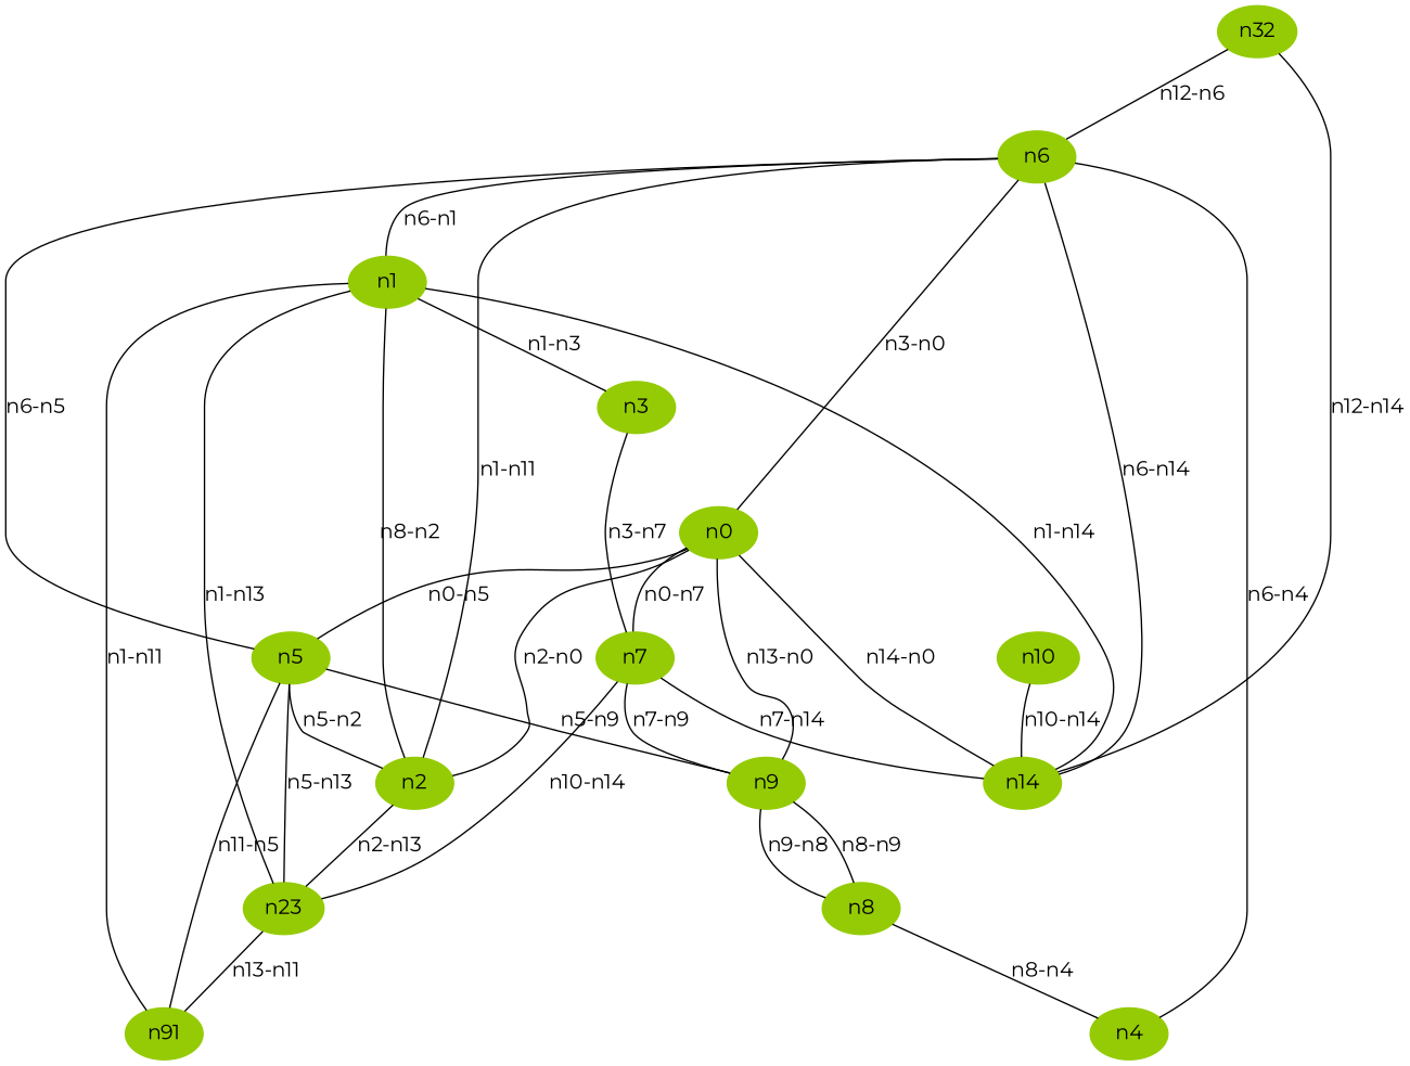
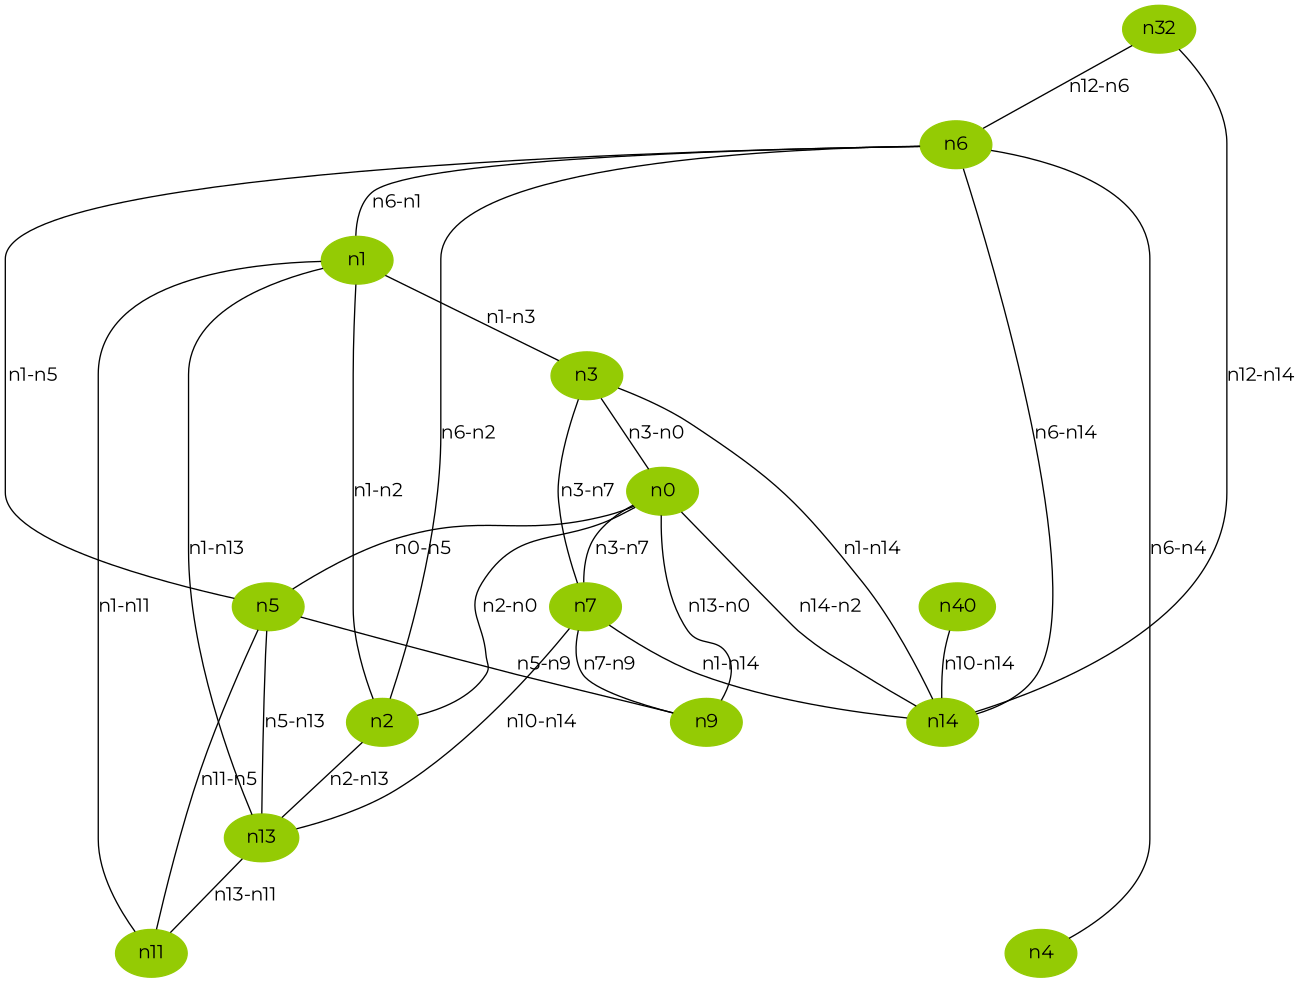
  graph {
    fontname=Montserrat
    node [color="#94CB04" fontname=Montserrat style=filled]
    edge [fontname=Montserrat]
    n1 [label=n0]
    n2 [label=n5]
    n3 [label=n7]
    n4 [label=n2]
-   n5 [label=n23]
+   n5 [label=n13]
    n6 [label=n9]
    n7 [label=n14]
    n8 [label=n1]
    n9 [label=n3]
-   n10 [label=n91]
-   n11 [label=n10]
+   n10 [label=n11]
+   n11 [label=n40]
    n12 [label=n4]
-   n13 [label=n8]
    n14 [label=n6]
    n15 [label=n32]
    n1 -- n2 [label="n0-n5"]
-   n1 -- n3 [label="n0-n7"]
-   n2 -- n4 [label="n5-n2"]
+   n1 -- n3 [label="n3-n7"]
    n2 -- n5 [label="n5-n13"]
    n2 -- n6 [label="n5-n9"]
    n3 -- n5 [label="n10-n14"]
    n3 -- n6 [label="n7-n9"]
-   n3 -- n7 [label="n7-n14"]
+   n3 -- n7 [label="n1-n14"]
    n4 -- n1 [label="n2-n0"]
    n4 -- n5 [label="n2-n13"]
    n5 -- n10 [label="n13-n11"]
    n6 -- n1 [label="n13-n0"]
-   n6 -- n13 [label="n9-n8"]
-   n7 -- n1 [label="n14-n0"]
-   n8 -- n4 [label="n8-n2"]
+   n7 -- n1 [label="n14-n2"]
+   n8 -- n4 [label="n1-n2"]
    n8 -- n5 [label="n1-n13"]
-   n8 -- n7 [label="n1-n14"]
+   n9 -- n7 [label="n1-n14"]
    n8 -- n9 [label="n1-n3"]
    n8 -- n10 [label="n1-n11"]
-   n14 -- n1 [label="n3-n0"]
+   n9 -- n1 [label="n3-n0"]
    n9 -- n3 [label="n3-n7"]
    n10 -- n2 [label="n11-n5"]
    n11 -- n7 [label="n10-n14"]
-   n13 -- n6 [label="n8-n9"]
-   n13 -- n12 [label="n8-n4"]
-   n14 -- n2 [label="n6-n5"]
-   n14 -- n4 [label="n1-n11"]
+   n14 -- n2 [label="n1-n5"]
+   n14 -- n4 [label="n6-n2"]
    n14 -- n7 [label="n6-n14"]
    n14 -- n8 [label="n6-n1"]
    n14 -- n12 [label="n6-n4"]
    n15 -- n7 [label="n12-n14"]
    n15 -- n14 [label="n12-n6"]
  }
